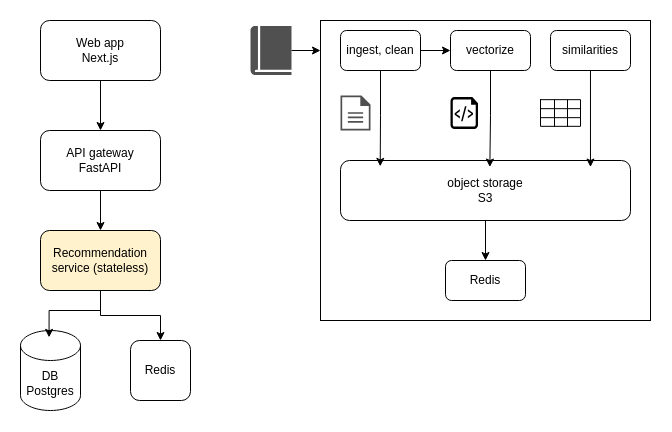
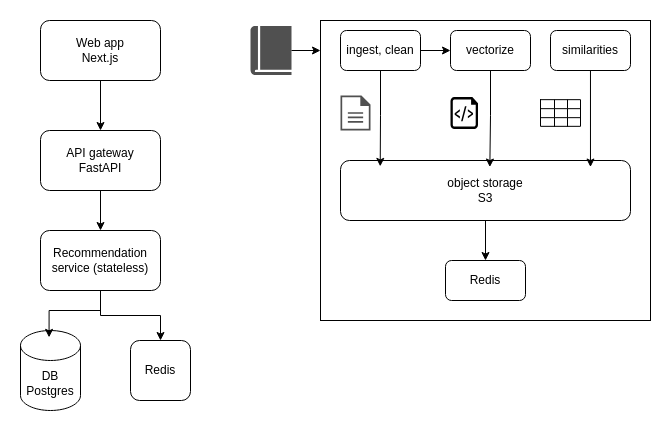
  <mxCell id="0" />
  <mxCell id="1" parent="0" />
  <mxCell id="2" style="edgeStyle=orthogonalEdgeStyle;rounded=0;orthogonalLoop=1;jettySize=auto;html=1;entryX=0.5;entryY=0;entryDx=0;entryDy=0;" edge="1" parent="1" source="3" target="5"><mxGeometry relative="1" as="geometry" /></mxCell>
  <mxCell id="3" value="Web app&lt;div&gt;Next.js&lt;/div&gt;" style="rounded=1;whiteSpace=wrap;html=1;" vertex="1" parent="1"><mxGeometry x="40" y="20" width="120" height="60" as="geometry" /></mxCell>
  <mxCell id="4" style="edgeStyle=orthogonalEdgeStyle;rounded=0;orthogonalLoop=1;jettySize=auto;html=1;entryX=0.5;entryY=0;entryDx=0;entryDy=0;" edge="1" parent="1" source="5" target="7"><mxGeometry relative="1" as="geometry" /></mxCell>
  <mxCell id="5" value="API gateway&lt;div&gt;FastAPI&lt;/div&gt;" style="rounded=1;whiteSpace=wrap;html=1;" vertex="1" parent="1"><mxGeometry x="40" y="130" width="120" height="60" as="geometry" /></mxCell>
  <mxCell id="6" style="edgeStyle=orthogonalEdgeStyle;rounded=0;orthogonalLoop=1;jettySize=auto;html=1;entryX=0.5;entryY=0;entryDx=0;entryDy=0;" edge="1" parent="1" source="7" target="9"><mxGeometry relative="1" as="geometry" /></mxCell>
- <mxCell id="7" value="Recommendation service (stateless)" style="rounded=1;whiteSpace=wrap;html=1;fillColor=#fff2cc;" vertex="1" parent="1"><mxGeometry x="40" y="230" width="120" height="60" as="geometry" /></mxCell>
+ <mxCell id="7" value="Recommendation service (stateless)" style="rounded=1;whiteSpace=wrap;html=1;" vertex="1" parent="1"><mxGeometry x="40" y="230" width="120" height="60" as="geometry" /></mxCell>
  <mxCell id="8" value="DB&lt;div&gt;Postgres&lt;/div&gt;" style="shape=cylinder3;whiteSpace=wrap;html=1;boundedLbl=1;backgroundOutline=1;size=15;" vertex="1" parent="1"><mxGeometry x="20" y="330" width="60" height="80" as="geometry" /></mxCell>
  <mxCell id="9" value="Redis" style="rounded=1;whiteSpace=wrap;html=1;" vertex="1" parent="1"><mxGeometry x="130" y="340" width="60" height="60" as="geometry" /></mxCell>
  <mxCell id="10" style="edgeStyle=orthogonalEdgeStyle;rounded=0;orthogonalLoop=1;jettySize=auto;html=1;entryX=0.476;entryY=0.086;entryDx=0;entryDy=0;entryPerimeter=0;" edge="1" parent="1" source="7" target="8"><mxGeometry relative="1" as="geometry" /></mxCell>
  <mxCell id="11" value="" style="rounded=0;whiteSpace=wrap;html=1;" vertex="1" parent="1"><mxGeometry x="320" y="20" width="330" height="300" as="geometry" /></mxCell>
  <mxCell id="12" style="edgeStyle=orthogonalEdgeStyle;rounded=0;orthogonalLoop=1;jettySize=auto;html=1;" edge="1" parent="1" source="13" target="14"><mxGeometry relative="1" as="geometry" /></mxCell>
  <mxCell id="13" value="ingest, clean" style="rounded=1;whiteSpace=wrap;html=1;" vertex="1" parent="1"><mxGeometry x="340" y="30" width="80" height="40" as="geometry" /></mxCell>
  <mxCell id="14" value="vectorize" style="rounded=1;whiteSpace=wrap;html=1;" vertex="1" parent="1"><mxGeometry x="450" y="30" width="80" height="40" as="geometry" /></mxCell>
  <mxCell id="15" value="similarities" style="rounded=1;whiteSpace=wrap;html=1;" vertex="1" parent="1"><mxGeometry x="550" y="30" width="80" height="40" as="geometry" /></mxCell>
  <mxCell id="16" style="edgeStyle=orthogonalEdgeStyle;rounded=0;orthogonalLoop=1;jettySize=auto;html=1;" edge="1" parent="1" source="17" target="37"><mxGeometry relative="1" as="geometry" /></mxCell>
  <mxCell id="17" value="object storage&lt;div&gt;S3&lt;/div&gt;" style="rounded=1;whiteSpace=wrap;html=1;" vertex="1" parent="1"><mxGeometry x="340" y="160" width="290" height="60" as="geometry" /></mxCell>
  <mxCell id="18" style="edgeStyle=orthogonalEdgeStyle;rounded=0;orthogonalLoop=1;jettySize=auto;html=1;entryX=0.137;entryY=0.098;entryDx=0;entryDy=0;entryPerimeter=0;" edge="1" parent="1" source="13" target="17"><mxGeometry relative="1" as="geometry" /></mxCell>
  <mxCell id="19" style="edgeStyle=orthogonalEdgeStyle;rounded=0;orthogonalLoop=1;jettySize=auto;html=1;entryX=0.515;entryY=0.109;entryDx=0;entryDy=0;entryPerimeter=0;" edge="1" parent="1" source="14" target="17"><mxGeometry relative="1" as="geometry" /></mxCell>
  <mxCell id="20" style="edgeStyle=orthogonalEdgeStyle;rounded=0;orthogonalLoop=1;jettySize=auto;html=1;entryX=0.862;entryY=0.109;entryDx=0;entryDy=0;entryPerimeter=0;" edge="1" parent="1" source="15" target="17"><mxGeometry relative="1" as="geometry" /></mxCell>
  <mxCell id="21" value="" style="sketch=0;pointerEvents=1;shadow=0;dashed=0;html=1;strokeColor=none;fillColor=#505050;labelPosition=center;verticalLabelPosition=bottom;verticalAlign=top;outlineConnect=0;align=center;shape=mxgraph.office.concepts.document;" vertex="1" parent="1"><mxGeometry x="340" y="95" width="30" height="35" as="geometry" /></mxCell>
  <mxCell id="22" value="" style="shape=table;startSize=0;container=1;collapsible=0;childLayout=tableLayout;fontSize=16;" vertex="1" parent="1"><mxGeometry x="540" y="99.17" width="40" height="26.67" as="geometry" /></mxCell>
  <mxCell id="23" value="" style="shape=tableRow;horizontal=0;startSize=0;swimlaneHead=0;swimlaneBody=0;strokeColor=inherit;top=0;left=0;bottom=0;right=0;collapsible=0;dropTarget=0;fillColor=none;points=[[0,0.5],[1,0.5]];portConstraint=eastwest;fontSize=16;" vertex="1" parent="22"><mxGeometry width="40" height="9" as="geometry" /></mxCell>
  <mxCell id="24" value="" style="shape=partialRectangle;html=1;whiteSpace=wrap;connectable=0;strokeColor=inherit;overflow=hidden;fillColor=none;top=0;left=0;bottom=0;right=0;pointerEvents=1;fontSize=16;" vertex="1" parent="23"><mxGeometry width="14" height="9" as="geometry"><mxRectangle width="14" height="9" as="alternateBounds" /></mxGeometry></mxCell>
  <mxCell id="25" value="" style="shape=partialRectangle;html=1;whiteSpace=wrap;connectable=0;strokeColor=inherit;overflow=hidden;fillColor=none;top=0;left=0;bottom=0;right=0;pointerEvents=1;fontSize=16;" vertex="1" parent="23"><mxGeometry x="14" width="13" height="9" as="geometry"><mxRectangle width="13" height="9" as="alternateBounds" /></mxGeometry></mxCell>
  <mxCell id="26" value="" style="shape=partialRectangle;html=1;whiteSpace=wrap;connectable=0;strokeColor=inherit;overflow=hidden;fillColor=none;top=0;left=0;bottom=0;right=0;pointerEvents=1;fontSize=16;" vertex="1" parent="23"><mxGeometry x="27" width="13" height="9" as="geometry"><mxRectangle width="13" height="9" as="alternateBounds" /></mxGeometry></mxCell>
  <mxCell id="27" value="" style="shape=tableRow;horizontal=0;startSize=0;swimlaneHead=0;swimlaneBody=0;strokeColor=inherit;top=0;left=0;bottom=0;right=0;collapsible=0;dropTarget=0;fillColor=none;points=[[0,0.5],[1,0.5]];portConstraint=eastwest;fontSize=16;" vertex="1" parent="22"><mxGeometry y="9" width="40" height="9" as="geometry" /></mxCell>
  <mxCell id="28" value="" style="shape=partialRectangle;html=1;whiteSpace=wrap;connectable=0;strokeColor=inherit;overflow=hidden;fillColor=none;top=0;left=0;bottom=0;right=0;pointerEvents=1;fontSize=16;" vertex="1" parent="27"><mxGeometry width="14" height="9" as="geometry"><mxRectangle width="14" height="9" as="alternateBounds" /></mxGeometry></mxCell>
  <mxCell id="29" value="" style="shape=partialRectangle;html=1;whiteSpace=wrap;connectable=0;strokeColor=inherit;overflow=hidden;fillColor=none;top=0;left=0;bottom=0;right=0;pointerEvents=1;fontSize=16;" vertex="1" parent="27"><mxGeometry x="14" width="13" height="9" as="geometry"><mxRectangle width="13" height="9" as="alternateBounds" /></mxGeometry></mxCell>
  <mxCell id="30" value="" style="shape=partialRectangle;html=1;whiteSpace=wrap;connectable=0;strokeColor=inherit;overflow=hidden;fillColor=none;top=0;left=0;bottom=0;right=0;pointerEvents=1;fontSize=16;" vertex="1" parent="27"><mxGeometry x="27" width="13" height="9" as="geometry"><mxRectangle width="13" height="9" as="alternateBounds" /></mxGeometry></mxCell>
  <mxCell id="31" value="" style="shape=tableRow;horizontal=0;startSize=0;swimlaneHead=0;swimlaneBody=0;strokeColor=inherit;top=0;left=0;bottom=0;right=0;collapsible=0;dropTarget=0;fillColor=none;points=[[0,0.5],[1,0.5]];portConstraint=eastwest;fontSize=16;" vertex="1" parent="22"><mxGeometry y="18" width="40" height="9" as="geometry" /></mxCell>
  <mxCell id="32" value="" style="shape=partialRectangle;html=1;whiteSpace=wrap;connectable=0;strokeColor=inherit;overflow=hidden;fillColor=none;top=0;left=0;bottom=0;right=0;pointerEvents=1;fontSize=16;" vertex="1" parent="31"><mxGeometry width="14" height="9" as="geometry"><mxRectangle width="14" height="9" as="alternateBounds" /></mxGeometry></mxCell>
  <mxCell id="33" value="" style="shape=partialRectangle;html=1;whiteSpace=wrap;connectable=0;strokeColor=inherit;overflow=hidden;fillColor=none;top=0;left=0;bottom=0;right=0;pointerEvents=1;fontSize=16;" vertex="1" parent="31"><mxGeometry x="14" width="13" height="9" as="geometry"><mxRectangle width="13" height="9" as="alternateBounds" /></mxGeometry></mxCell>
  <mxCell id="34" value="" style="shape=partialRectangle;html=1;whiteSpace=wrap;connectable=0;strokeColor=inherit;overflow=hidden;fillColor=none;top=0;left=0;bottom=0;right=0;pointerEvents=1;fontSize=16;" vertex="1" parent="31"><mxGeometry x="27" width="13" height="9" as="geometry"><mxRectangle width="13" height="9" as="alternateBounds" /></mxGeometry></mxCell>
  <mxCell id="35" value="" style="verticalLabelPosition=bottom;html=1;verticalAlign=top;align=center;strokeColor=none;fillColor=#000000;shape=mxgraph.azure.script_file;pointerEvents=1;" vertex="1" parent="1"><mxGeometry x="450" y="96.5" width="27.5" height="32" as="geometry" /></mxCell>
  <mxCell id="36" value="" style="sketch=0;pointerEvents=1;shadow=0;dashed=0;html=1;strokeColor=none;fillColor=#505050;labelPosition=center;verticalLabelPosition=bottom;verticalAlign=top;outlineConnect=0;align=center;shape=mxgraph.office.concepts.book_journal;" vertex="1" parent="1"><mxGeometry x="250" y="25.5" width="41" height="49" as="geometry" /></mxCell>
  <mxCell id="37" value="Redis" style="rounded=1;whiteSpace=wrap;html=1;" vertex="1" parent="1"><mxGeometry x="445" y="260" width="80" height="40" as="geometry" /></mxCell>
  <mxCell id="38" style="edgeStyle=orthogonalEdgeStyle;rounded=0;orthogonalLoop=1;jettySize=auto;html=1;entryX=0;entryY=0.1;entryDx=0;entryDy=0;entryPerimeter=0;" edge="1" parent="1" source="36" target="11"><mxGeometry relative="1" as="geometry" /></mxCell>
